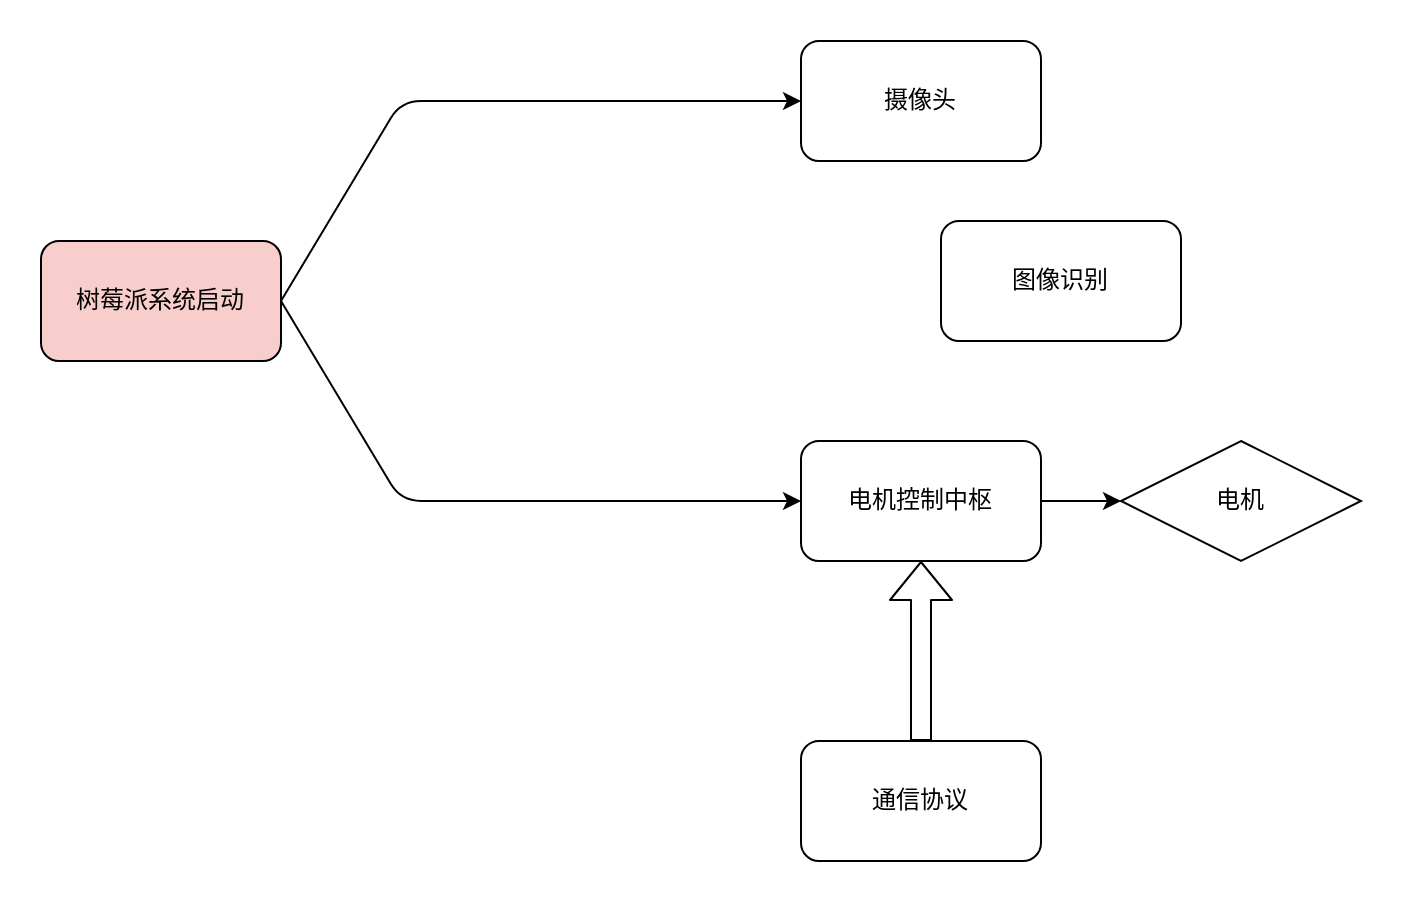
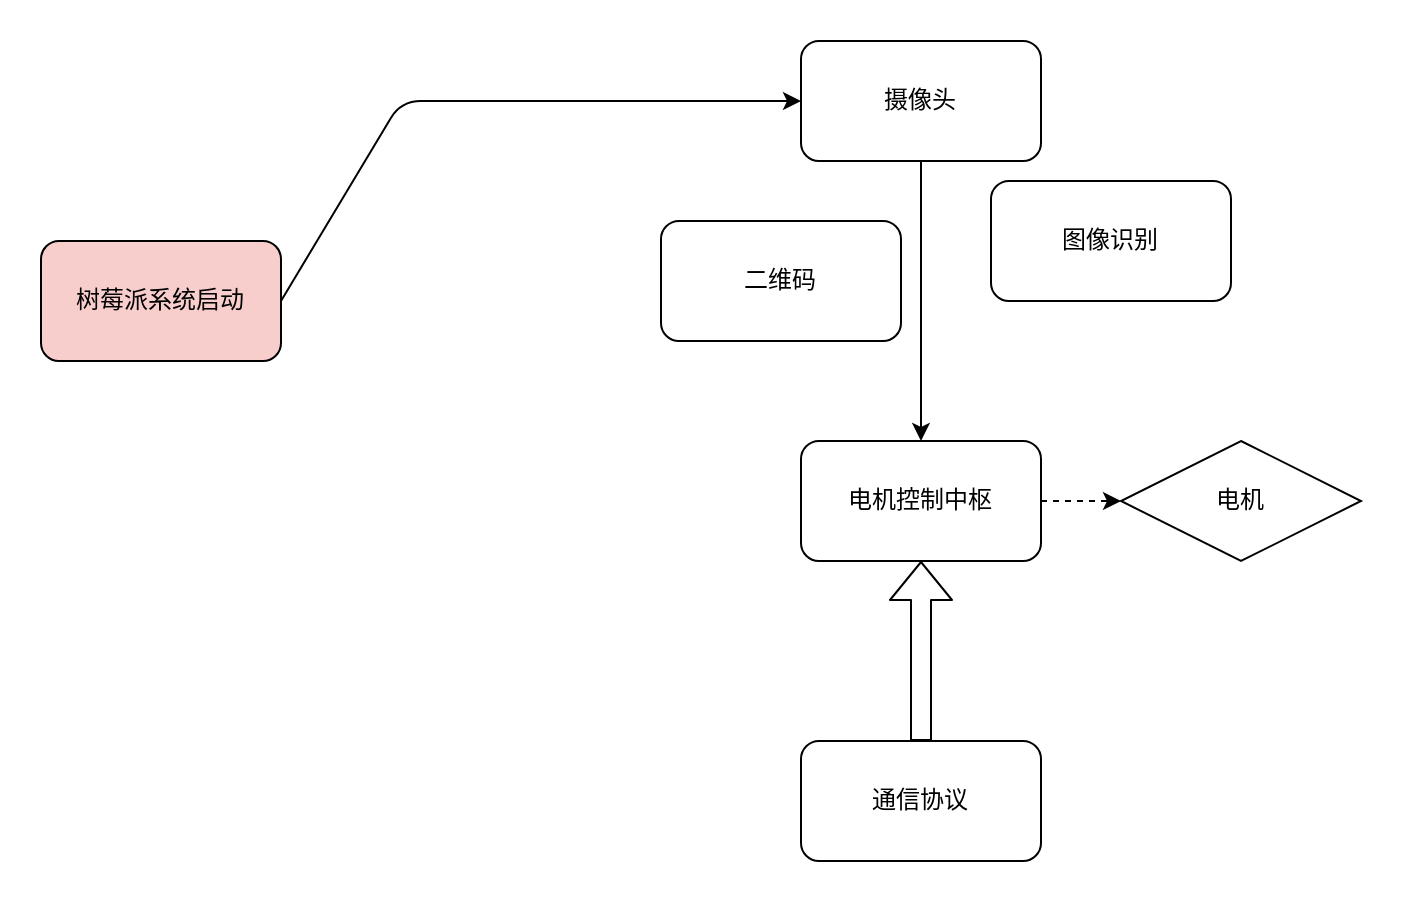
  <mxCell id="0" />
  <mxCell id="1" parent="0" />
  <mxCell id="2" value="树莓派系统启动" style="rounded=1;whiteSpace=wrap;html=1;fontSize=12;glass=0;strokeWidth=1;shadow=0;fillColor=#f8cecc;" parent="1" vertex="1"><mxGeometry x="20" y="120" width="120" height="60" as="geometry" /></mxCell>
  <mxCell id="3" value="" style="endArrow=classic;html=1;exitX=1;exitY=0.5;exitDx=0;exitDy=0;entryX=0;entryY=0.5;entryDx=0;entryDy=0;" edge="1" parent="1" source="2" target="4"><mxGeometry width="50" height="50" relative="1" as="geometry"><mxPoint x="110" y="-30" as="sourcePoint" /><mxPoint x="160" y="-80" as="targetPoint" /><Array as="points"><mxPoint x="200" y="50" /></Array></mxGeometry></mxCell>
  <mxCell id="4" value="摄像头" style="rounded=1;whiteSpace=wrap;html=1;" vertex="1" parent="1"><mxGeometry x="400" y="20" width="120" height="60" as="geometry" /></mxCell>
- <mxCell id="5" value="" style="endArrow=classic;html=1;entryX=0;entryY=0.5;entryDx=0;entryDy=0;exitX=1;exitY=0.5;exitDx=0;exitDy=0;" edge="1" parent="1" source="2" target="6"><mxGeometry width="50" height="50" relative="1" as="geometry"><mxPoint x="200" y="180" as="sourcePoint" /><mxPoint x="190" y="200" as="targetPoint" /><Array as="points"><mxPoint x="200" y="250" /></Array></mxGeometry></mxCell>
  <mxCell id="6" value="电机控制中枢" style="rounded=1;whiteSpace=wrap;html=1;" vertex="1" parent="1"><mxGeometry x="400" y="220" width="120" height="60" as="geometry" /></mxCell>
+ <mxCell id="7" value="" style="endArrow=classic;html=1;exitX=0.5;exitY=1;exitDx=0;exitDy=0;entryX=0.5;entryY=0;entryDx=0;entryDy=0;" edge="1" parent="1" source="4" target="6"><mxGeometry width="50" height="50" relative="1" as="geometry"><mxPoint x="80" y="350" as="sourcePoint" /><mxPoint x="130" y="300" as="targetPoint" /></mxGeometry></mxCell>
  <mxCell id="8" value="" style="shape=flexArrow;endArrow=classic;html=1;entryX=0.5;entryY=1;entryDx=0;entryDy=0;exitX=0.5;exitY=0;exitDx=0;exitDy=0;" edge="1" parent="1" source="9" target="6"><mxGeometry width="50" height="50" relative="1" as="geometry"><mxPoint x="550" y="320" as="sourcePoint" /><mxPoint x="460" y="370" as="targetPoint" /></mxGeometry></mxCell>
  <mxCell id="9" value="通信协议" style="rounded=1;whiteSpace=wrap;html=1;" vertex="1" parent="1"><mxGeometry x="400" y="370" width="120" height="60" as="geometry" /></mxCell>
- <mxCell id="10" value="" style="endArrow=classic;html=1;exitX=1;exitY=0.5;exitDx=0;exitDy=0;" edge="1" parent="1" source="6" target="11"><mxGeometry width="50" height="50" relative="1" as="geometry"><mxPoint x="20" y="500" as="sourcePoint" /><mxPoint x="580" y="250" as="targetPoint" /></mxGeometry></mxCell>
+ <mxCell id="10" value="" style="endArrow=classic;html=1;exitX=1;exitY=0.5;exitDx=0;exitDy=0;dashed=1;" edge="1" parent="1" source="6" target="11"><mxGeometry width="50" height="50" relative="1" as="geometry"><mxPoint x="20" y="500" as="sourcePoint" /><mxPoint x="580" y="250" as="targetPoint" /></mxGeometry></mxCell>
  <mxCell id="11" value="电机" style="rhombus;whiteSpace=wrap;html=1;" vertex="1" parent="1"><mxGeometry x="560" y="220" width="120" height="60" as="geometry" /></mxCell>
- <mxCell id="13" value="图像识别" style="rounded=1;whiteSpace=wrap;html=1;" vertex="1" parent="1"><mxGeometry x="470" y="110" width="120" height="60" as="geometry" /></mxCell>
+ <mxCell id="12" value="二维码" style="rounded=1;whiteSpace=wrap;html=1;" vertex="1" parent="1"><mxGeometry x="330" y="110" width="120" height="60" as="geometry" /></mxCell>
+ <mxCell id="13" value="图像识别" style="rounded=1;whiteSpace=wrap;html=1;" vertex="1" parent="1"><mxGeometry x="495" y="90" width="120" height="60" as="geometry" /></mxCell>
